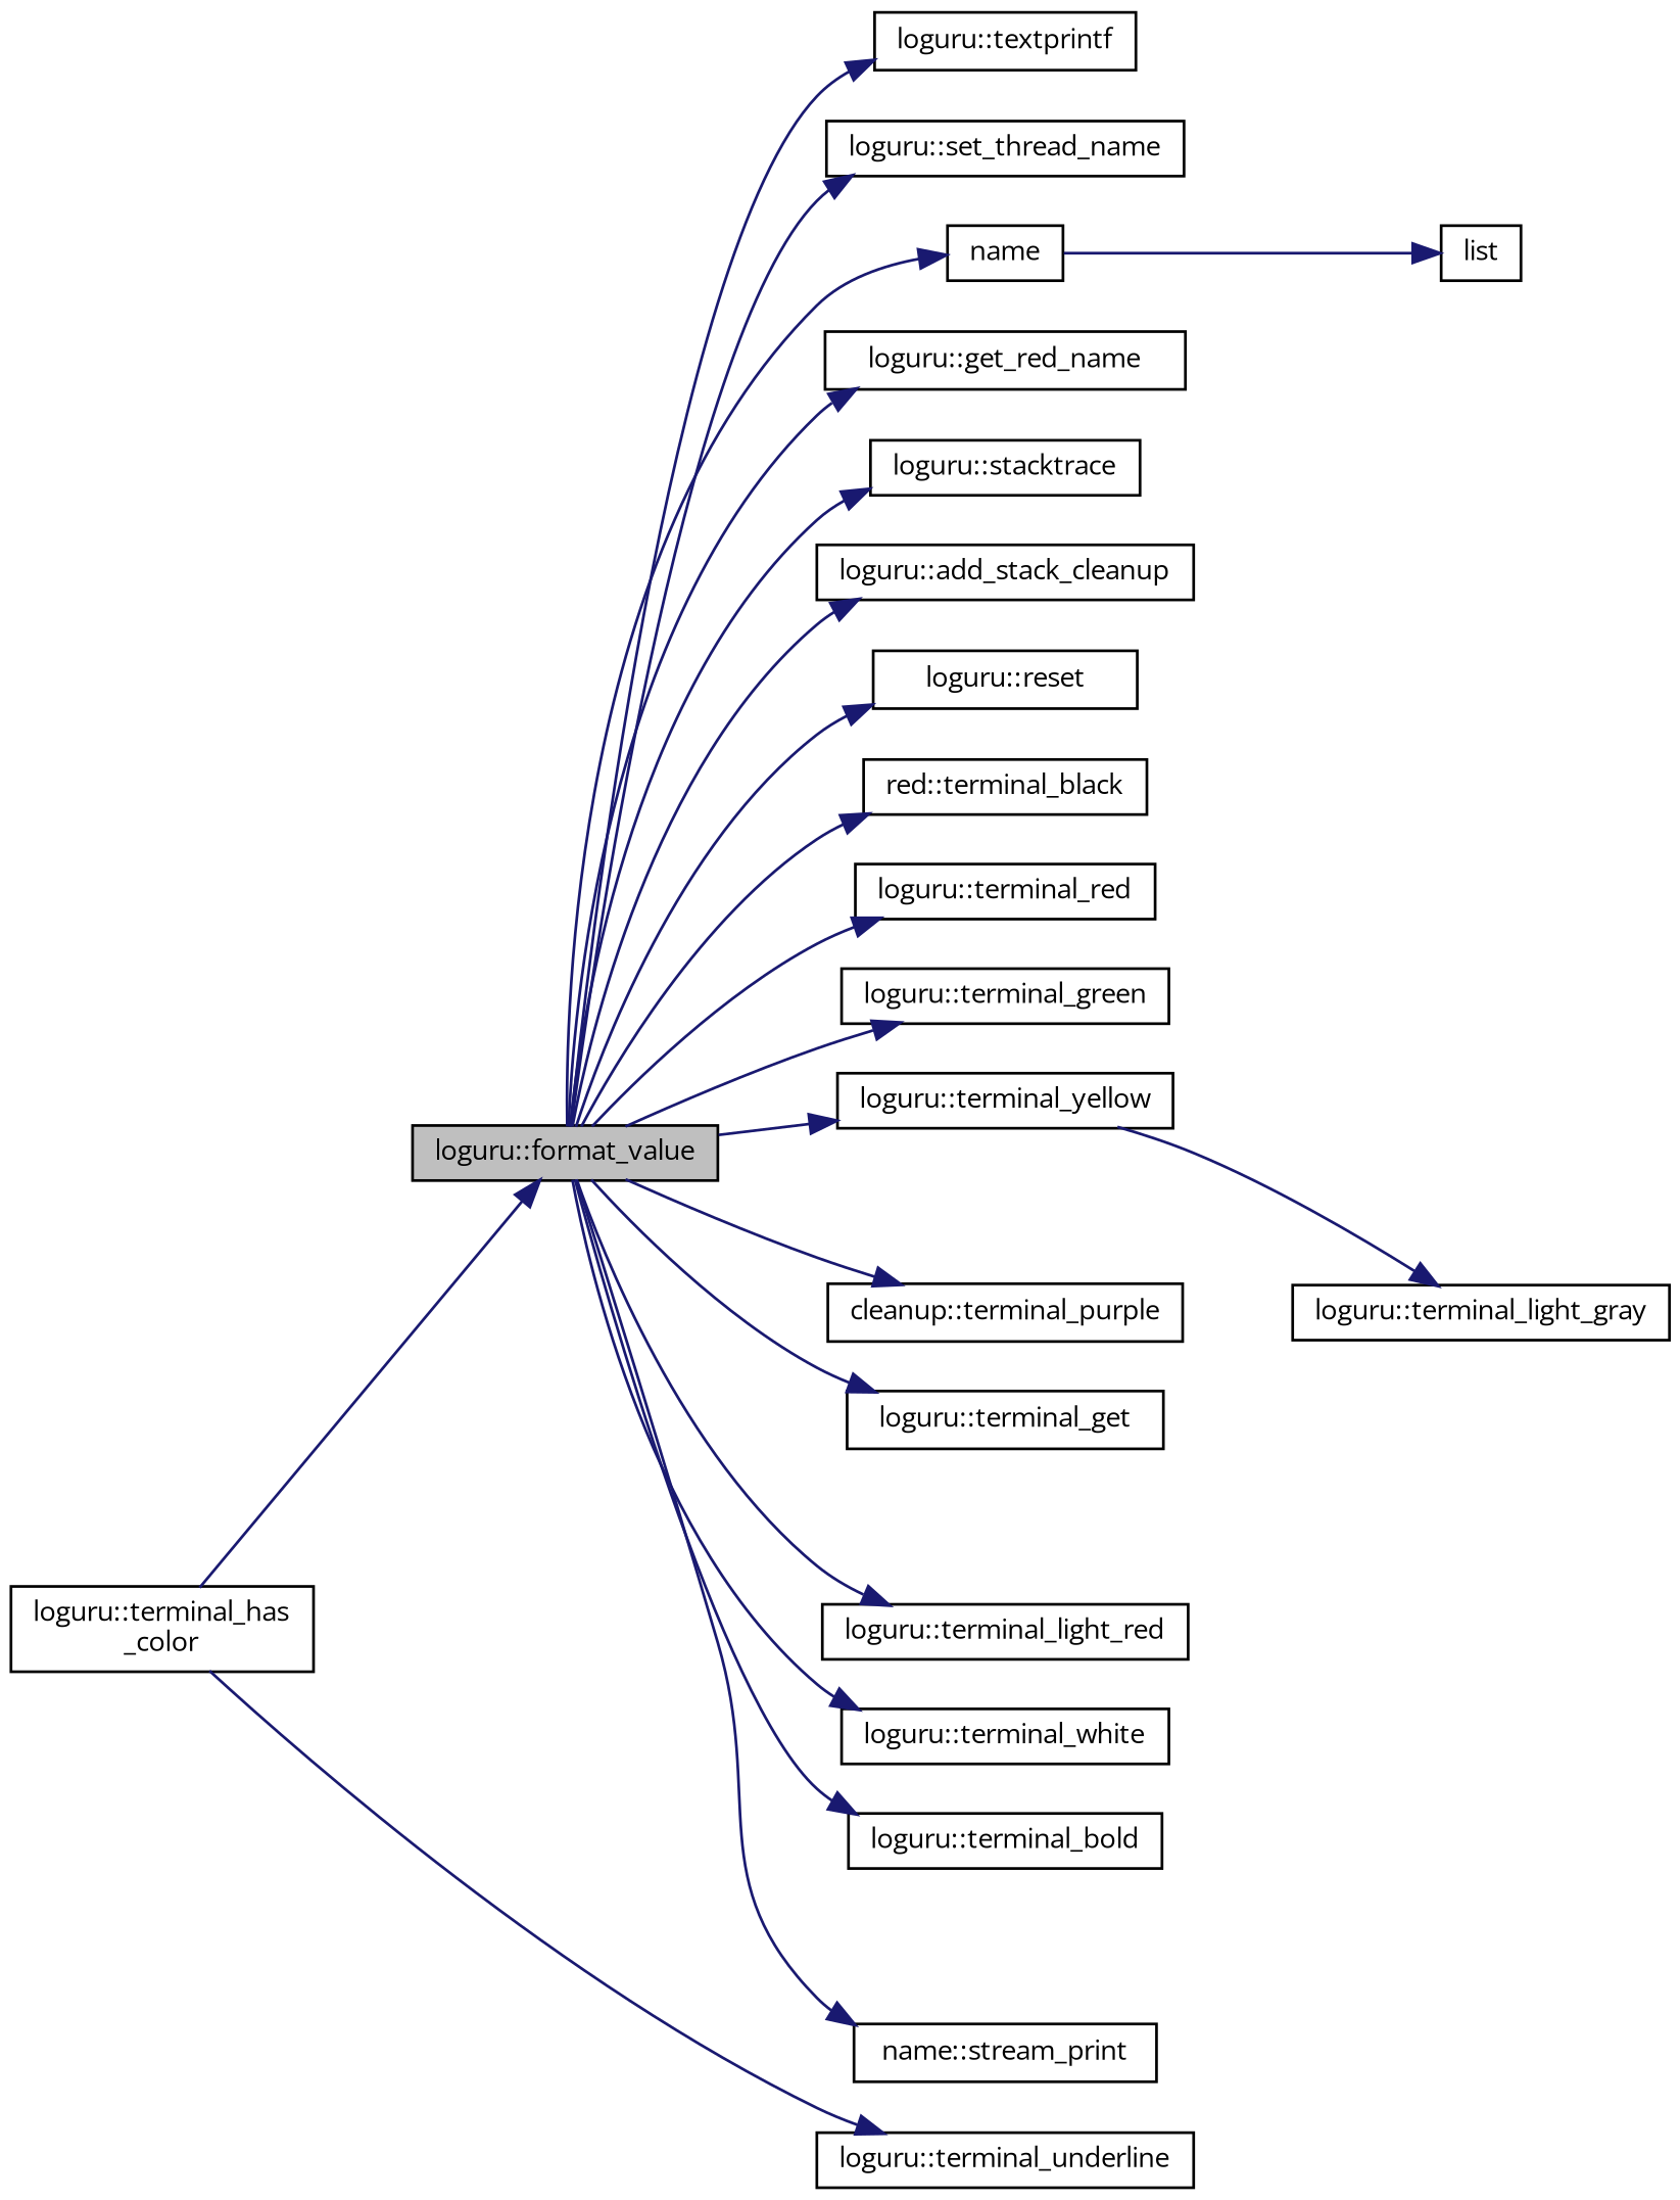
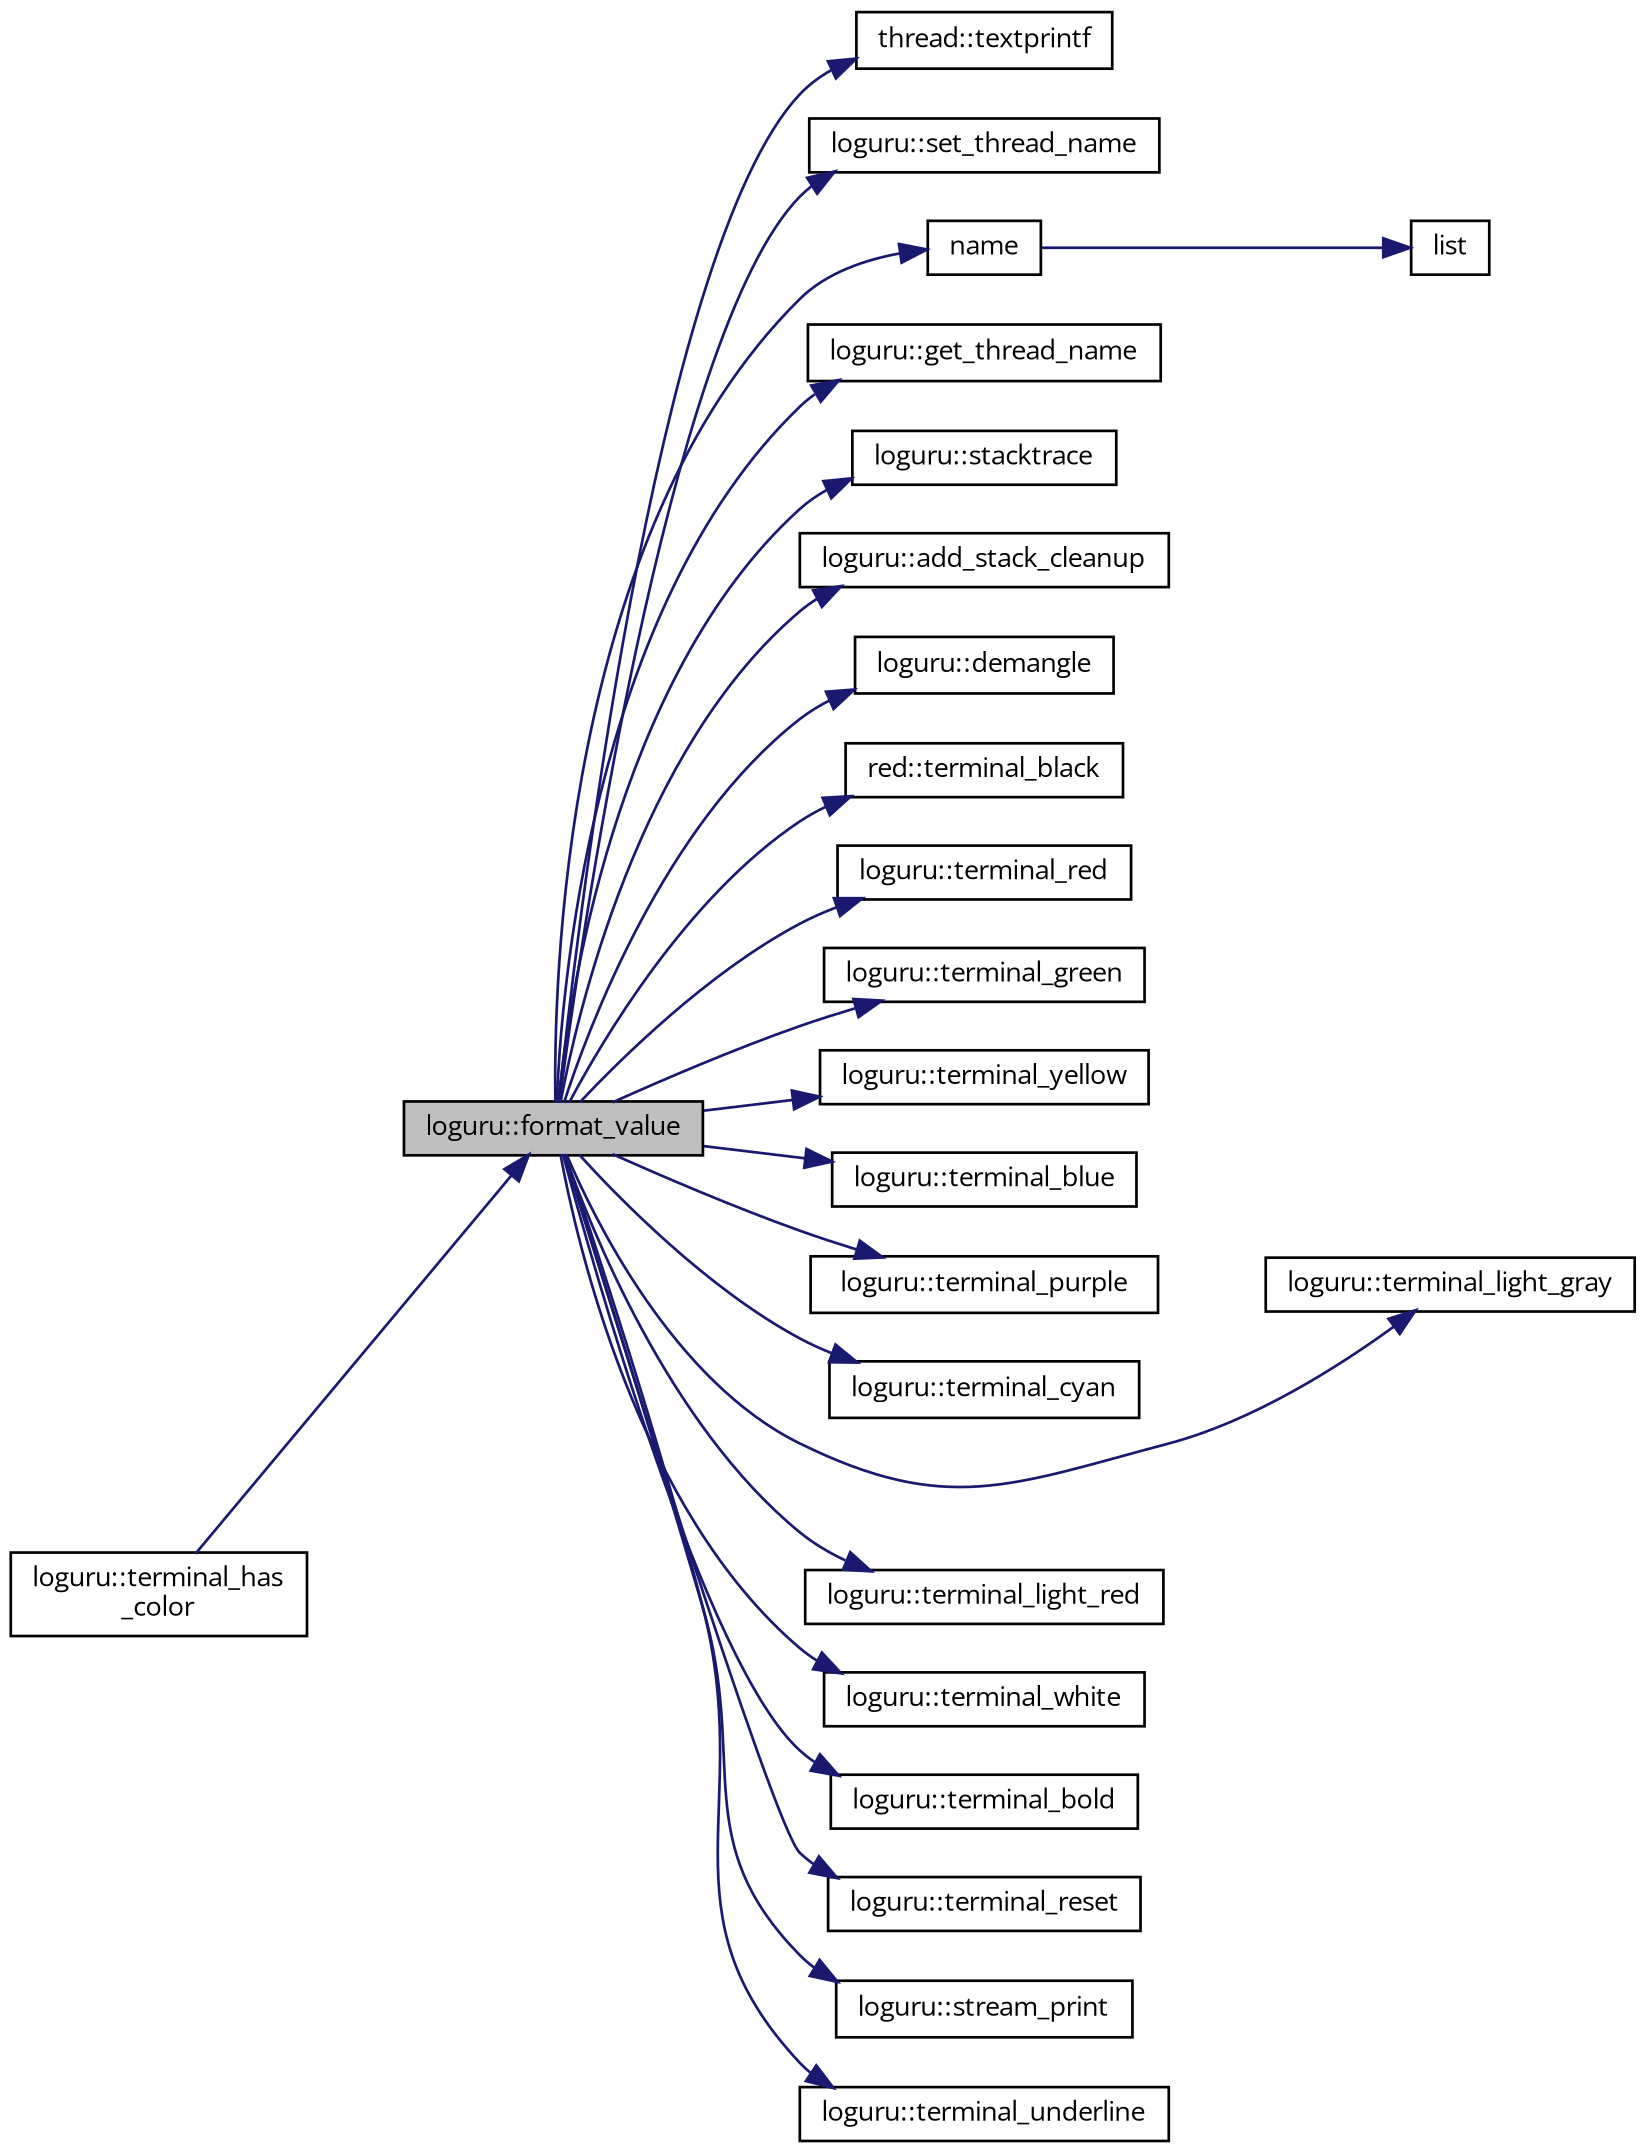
  digraph {
    fontname="Open Sans"
    rankdir=LR
    node [color=black fillcolor=white fontname="Open Sans" fontsize=10 shape=record style=filled]
    edge [color=midnightblue fontname="Open Sans" fontsize=10 labelfontname=Helvetica labelfontsize=10 style=solid]
    n1 [fillcolor=grey75 fontcolor=black height=0.2 label="loguru::format_value" width=0.4]
-   n2 [height=0.2 label="loguru::textprintf" width=0.4]
+   n2 [height=0.2 label="thread::textprintf" width=0.4]
    n3 [height=0.2 label="loguru::set_thread_name" width=0.4]
    n4 [height=0.2 label=name width=0.4]
-   n5 [height=0.2 label="loguru::get_red_name" width=0.4]
+   n5 [height=0.2 label="loguru::get_thread_name" width=0.4]
    n6 [height=0.2 label="loguru::stacktrace" width=0.4]
    n7 [height=0.2 label="loguru::add_stack_cleanup" width=0.4]
-   n8 [height=0.2 label="loguru::reset" width=0.4]
+   n8 [height=0.2 label="loguru::demangle" width=0.4]
    n9 [height=0.2 label="red::terminal_black" width=0.4]
    n10 [height=0.2 label="loguru::terminal_red" width=0.4]
    n11 [height=0.2 label="loguru::terminal_green" width=0.4]
    n12 [height=0.2 label="loguru::terminal_yellow" width=0.4]
-   n14 [height=0.2 label="cleanup::terminal_purple" width=0.4]
-   n15 [height=0.2 label="loguru::terminal_get" width=0.4]
+   n13 [height=0.2 label="loguru::terminal_blue" width=0.4]
+   n14 [height=0.2 label="loguru::terminal_purple" width=0.4]
+   n15 [height=0.2 label="loguru::terminal_cyan" width=0.4]
    n16 [height=0.2 label="loguru::terminal_light_gray" width=0.4]
    n17 [height=0.2 label="loguru::terminal_light_red" width=0.4]
    n18 [height=0.2 label="loguru::terminal_white" width=0.4]
    n19 [height=0.2 label="loguru::terminal_bold" width=0.4]
    n20 [height=0.2 label="loguru::terminal_underline" width=0.4]
-   n22 [height=0.2 label="name::stream_print" width=0.4]
+   n21 [height=0.2 label="loguru::terminal_reset" width=0.4]
+   n22 [height=0.2 label="loguru::stream_print" width=0.4]
    n23 [height=0.2 label=list width=0.4]
    n24 [height=0.2 label="loguru::terminal_has\l_color" width=0.4]
    n1 -> n2
    n1 -> n3
    n1 -> n4
    n1 -> n5
    n1 -> n6
    n1 -> n7
    n1 -> n8
    n1 -> n9
    n1 -> n10
    n1 -> n11
    n1 -> n12
+   n1 -> n13
    n1 -> n14
    n1 -> n15
-   n12 -> n16
+   n1 -> n16
    n1 -> n17
    n1 -> n18
    n1 -> n19
-   n24 -> n20
+   n1 -> n20
+   n1 -> n21
    n1 -> n22
    n4 -> n23
    n24 -> n1
  }
